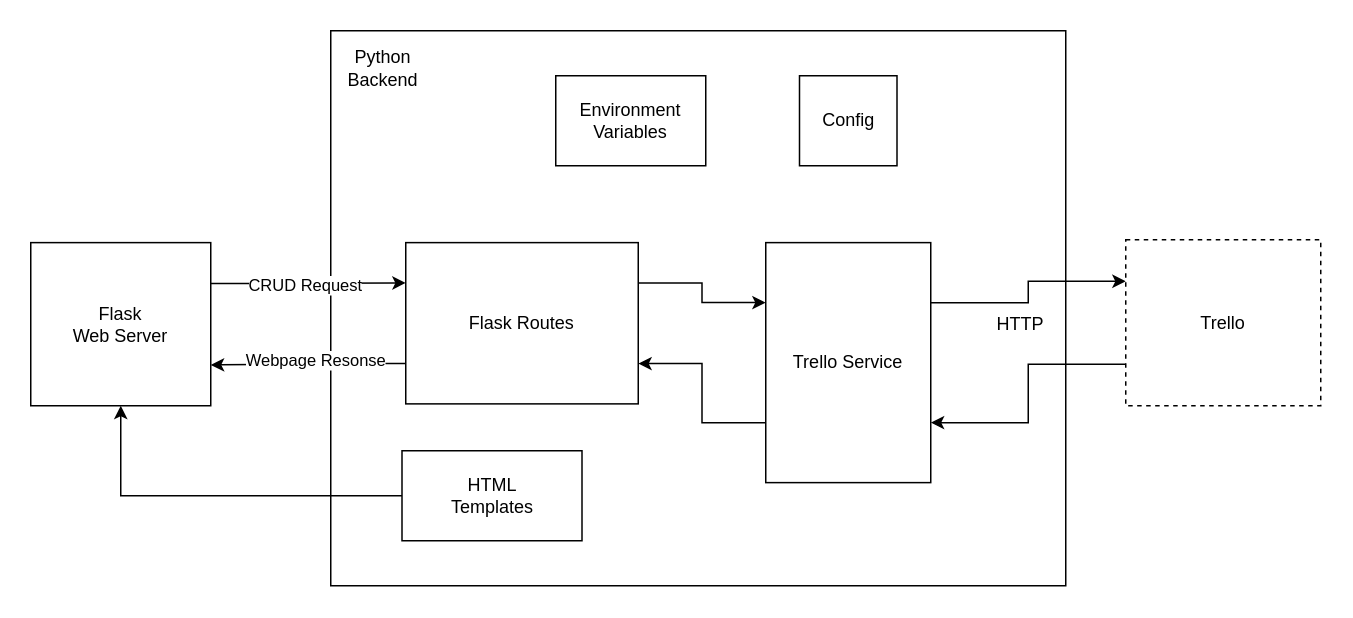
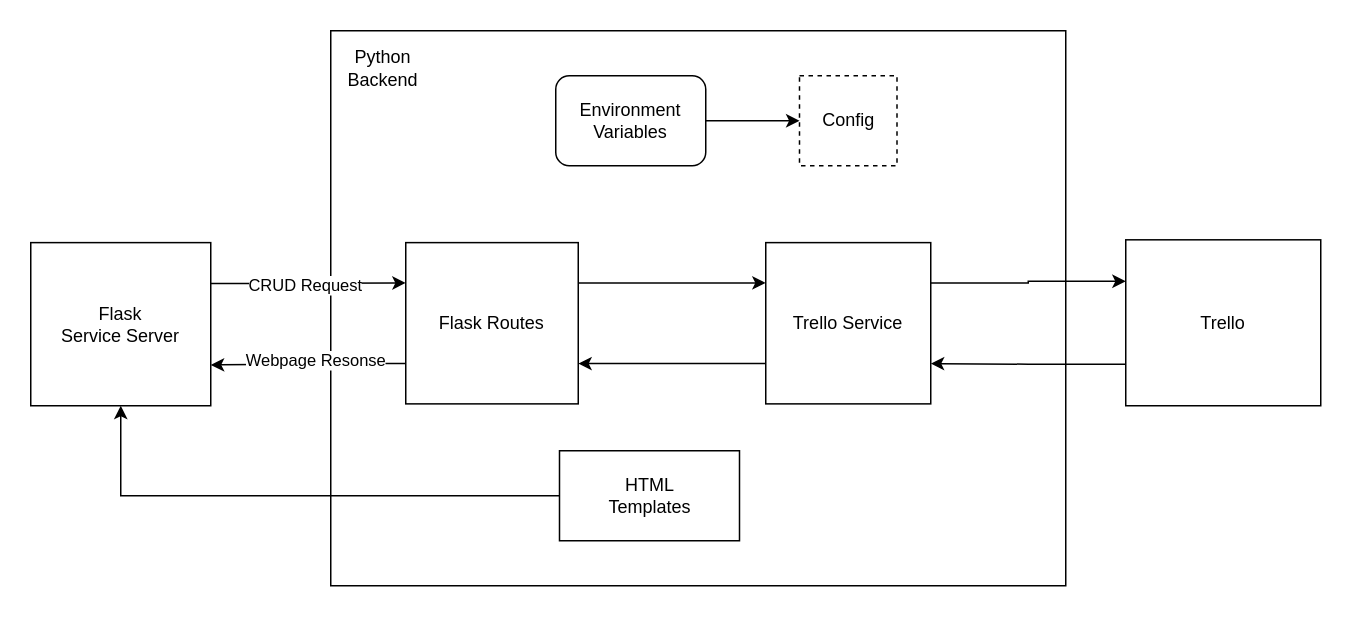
  <mxCell id="0" />
  <mxCell id="1" parent="0" />
  <mxCell id="2" value="" style="rounded=0;whiteSpace=wrap;html=1;" vertex="1" parent="1"><mxGeometry x="220" y="20" width="490" height="370" as="geometry" /></mxCell>
  <mxCell id="3" value="Python Backend" style="text;html=1;align=center;verticalAlign=middle;whiteSpace=wrap;rounded=0;" vertex="1" parent="1"><mxGeometry x="225" y="30" width="60" height="30" as="geometry" /></mxCell>
  <mxCell id="4" style="edgeStyle=orthogonalEdgeStyle;rounded=0;orthogonalLoop=1;jettySize=auto;html=1;exitX=1;exitY=0.25;exitDx=0;exitDy=0;entryX=0;entryY=0.25;entryDx=0;entryDy=0;" edge="1" parent="1" source="6" target="13"><mxGeometry relative="1" as="geometry" /></mxCell>
  <mxCell id="5" value="CRUD Request" style="edgeLabel;html=1;align=center;verticalAlign=middle;resizable=0;points=[];" vertex="1" connectable="0" parent="4"><mxGeometry x="-0.055" y="-1" relative="1" as="geometry"><mxPoint as="offset" /></mxGeometry></mxCell>
- <mxCell id="6" value="Flask&lt;div&gt;Web Server&lt;/div&gt;" style="rounded=0;whiteSpace=wrap;html=1;" vertex="1" parent="1"><mxGeometry x="20" y="161.25" width="120" height="108.75" as="geometry" /></mxCell>
- <mxCell id="7" value="Config" style="rounded=0;whiteSpace=wrap;html=1;" vertex="1" parent="1"><mxGeometry x="532.5" y="50" width="65" height="60" as="geometry" /></mxCell>
- <mxCell id="9" value="Environment&lt;div&gt;Variables&lt;/div&gt;" style="rounded=0;whiteSpace=wrap;html=1;" vertex="1" parent="1"><mxGeometry x="370" y="50" width="100" height="60" as="geometry" /></mxCell>
+ <mxCell id="6" value="Flask&lt;div&gt;Service Server&lt;/div&gt;" style="rounded=0;whiteSpace=wrap;html=1;" vertex="1" parent="1"><mxGeometry x="20" y="161.25" width="120" height="108.75" as="geometry" /></mxCell>
+ <mxCell id="7" value="Config" style="rounded=0;whiteSpace=wrap;html=1;dashed=1;" vertex="1" parent="1"><mxGeometry x="532.5" y="50" width="65" height="60" as="geometry" /></mxCell>
+ <mxCell id="8" style="edgeStyle=orthogonalEdgeStyle;rounded=0;orthogonalLoop=1;jettySize=auto;html=1;entryX=0;entryY=0.5;entryDx=0;entryDy=0;" edge="1" parent="1" source="9" target="7"><mxGeometry relative="1" as="geometry" /></mxCell>
+ <mxCell id="9" value="Environment&lt;div&gt;Variables&lt;/div&gt;" style="whiteSpace=wrap;html=1;rounded=1;" vertex="1" parent="1"><mxGeometry x="370" y="50" width="100" height="60" as="geometry" /></mxCell>
  <mxCell id="10" style="edgeStyle=orthogonalEdgeStyle;rounded=0;orthogonalLoop=1;jettySize=auto;html=1;exitX=1;exitY=0.25;exitDx=0;exitDy=0;entryX=0;entryY=0.25;entryDx=0;entryDy=0;" edge="1" parent="1" source="13" target="16"><mxGeometry relative="1" as="geometry" /></mxCell>
  <mxCell id="11" style="edgeStyle=orthogonalEdgeStyle;rounded=0;orthogonalLoop=1;jettySize=auto;html=1;exitX=0;exitY=0.75;exitDx=0;exitDy=0;entryX=1;entryY=0.75;entryDx=0;entryDy=0;" edge="1" parent="1" source="13" target="6"><mxGeometry relative="1" as="geometry"><Array as="points"><mxPoint x="225" y="241" /><mxPoint x="225" y="243" /></Array></mxGeometry></mxCell>
  <mxCell id="12" value="Webpage Resonse" style="edgeLabel;html=1;align=center;verticalAlign=middle;resizable=0;points=[];" vertex="1" connectable="0" parent="11"><mxGeometry x="0.084" y="-3" relative="1" as="geometry"><mxPoint x="10" as="offset" /></mxGeometry></mxCell>
- <mxCell id="13" value="Flask Routes" style="rounded=0;whiteSpace=wrap;html=1;" vertex="1" parent="1"><mxGeometry x="270" y="161.25" width="155" height="107.5" as="geometry" /></mxCell>
+ <mxCell id="13" value="Flask Routes" style="rounded=0;whiteSpace=wrap;html=1;" vertex="1" parent="1"><mxGeometry x="270" y="161.25" width="115" height="107.5" as="geometry" /></mxCell>
  <mxCell id="14" style="edgeStyle=orthogonalEdgeStyle;rounded=0;orthogonalLoop=1;jettySize=auto;html=1;exitX=0;exitY=0.75;exitDx=0;exitDy=0;entryX=1;entryY=0.75;entryDx=0;entryDy=0;" edge="1" parent="1" source="16" target="13"><mxGeometry relative="1" as="geometry" /></mxCell>
  <mxCell id="15" style="edgeStyle=orthogonalEdgeStyle;rounded=0;orthogonalLoop=1;jettySize=auto;html=1;exitX=1;exitY=0.25;exitDx=0;exitDy=0;entryX=0;entryY=0.25;entryDx=0;entryDy=0;" edge="1" parent="1" source="16" target="18"><mxGeometry relative="1" as="geometry" /></mxCell>
- <mxCell id="16" value="Trello Service" style="rounded=0;whiteSpace=wrap;html=1;" vertex="1" parent="1"><mxGeometry x="510" y="161.25" width="110" height="160" as="geometry" /></mxCell>
+ <mxCell id="16" value="Trello Service" style="rounded=0;whiteSpace=wrap;html=1;" vertex="1" parent="1"><mxGeometry x="510" y="161.25" width="110" height="107.5" as="geometry" /></mxCell>
  <mxCell id="17" style="edgeStyle=orthogonalEdgeStyle;rounded=0;orthogonalLoop=1;jettySize=auto;html=1;exitX=0;exitY=0.75;exitDx=0;exitDy=0;entryX=1;entryY=0.75;entryDx=0;entryDy=0;" edge="1" parent="1" source="18" target="16"><mxGeometry relative="1" as="geometry" /></mxCell>
- <mxCell id="18" value="Trello" style="rounded=0;whiteSpace=wrap;html=1;dashed=1;" vertex="1" parent="1"><mxGeometry x="750" y="159.38" width="130" height="110.62" as="geometry" /></mxCell>
+ <mxCell id="18" value="Trello" style="rounded=0;whiteSpace=wrap;html=1;" vertex="1" parent="1"><mxGeometry x="750" y="159.38" width="130" height="110.62" as="geometry" /></mxCell>
  <mxCell id="19" style="edgeStyle=orthogonalEdgeStyle;rounded=0;orthogonalLoop=1;jettySize=auto;html=1;" edge="1" parent="1" source="20" target="6"><mxGeometry relative="1" as="geometry" /></mxCell>
- <mxCell id="20" value="HTML&lt;div&gt;Templates&lt;/div&gt;" style="rounded=0;whiteSpace=wrap;html=1;" vertex="1" parent="1"><mxGeometry x="267.5" y="300" width="120" height="60" as="geometry" /></mxCell>
- <mxCell id="21" value="HTTP" style="text;html=1;align=center;verticalAlign=middle;whiteSpace=wrap;rounded=0;" vertex="1" parent="1"><mxGeometry x="650" y="201" width="60" height="30" as="geometry" /></mxCell>
+ <mxCell id="20" value="HTML&lt;div&gt;Templates&lt;/div&gt;" style="rounded=0;whiteSpace=wrap;html=1;" vertex="1" parent="1"><mxGeometry x="372.5" y="300" width="120" height="60" as="geometry" /></mxCell>
